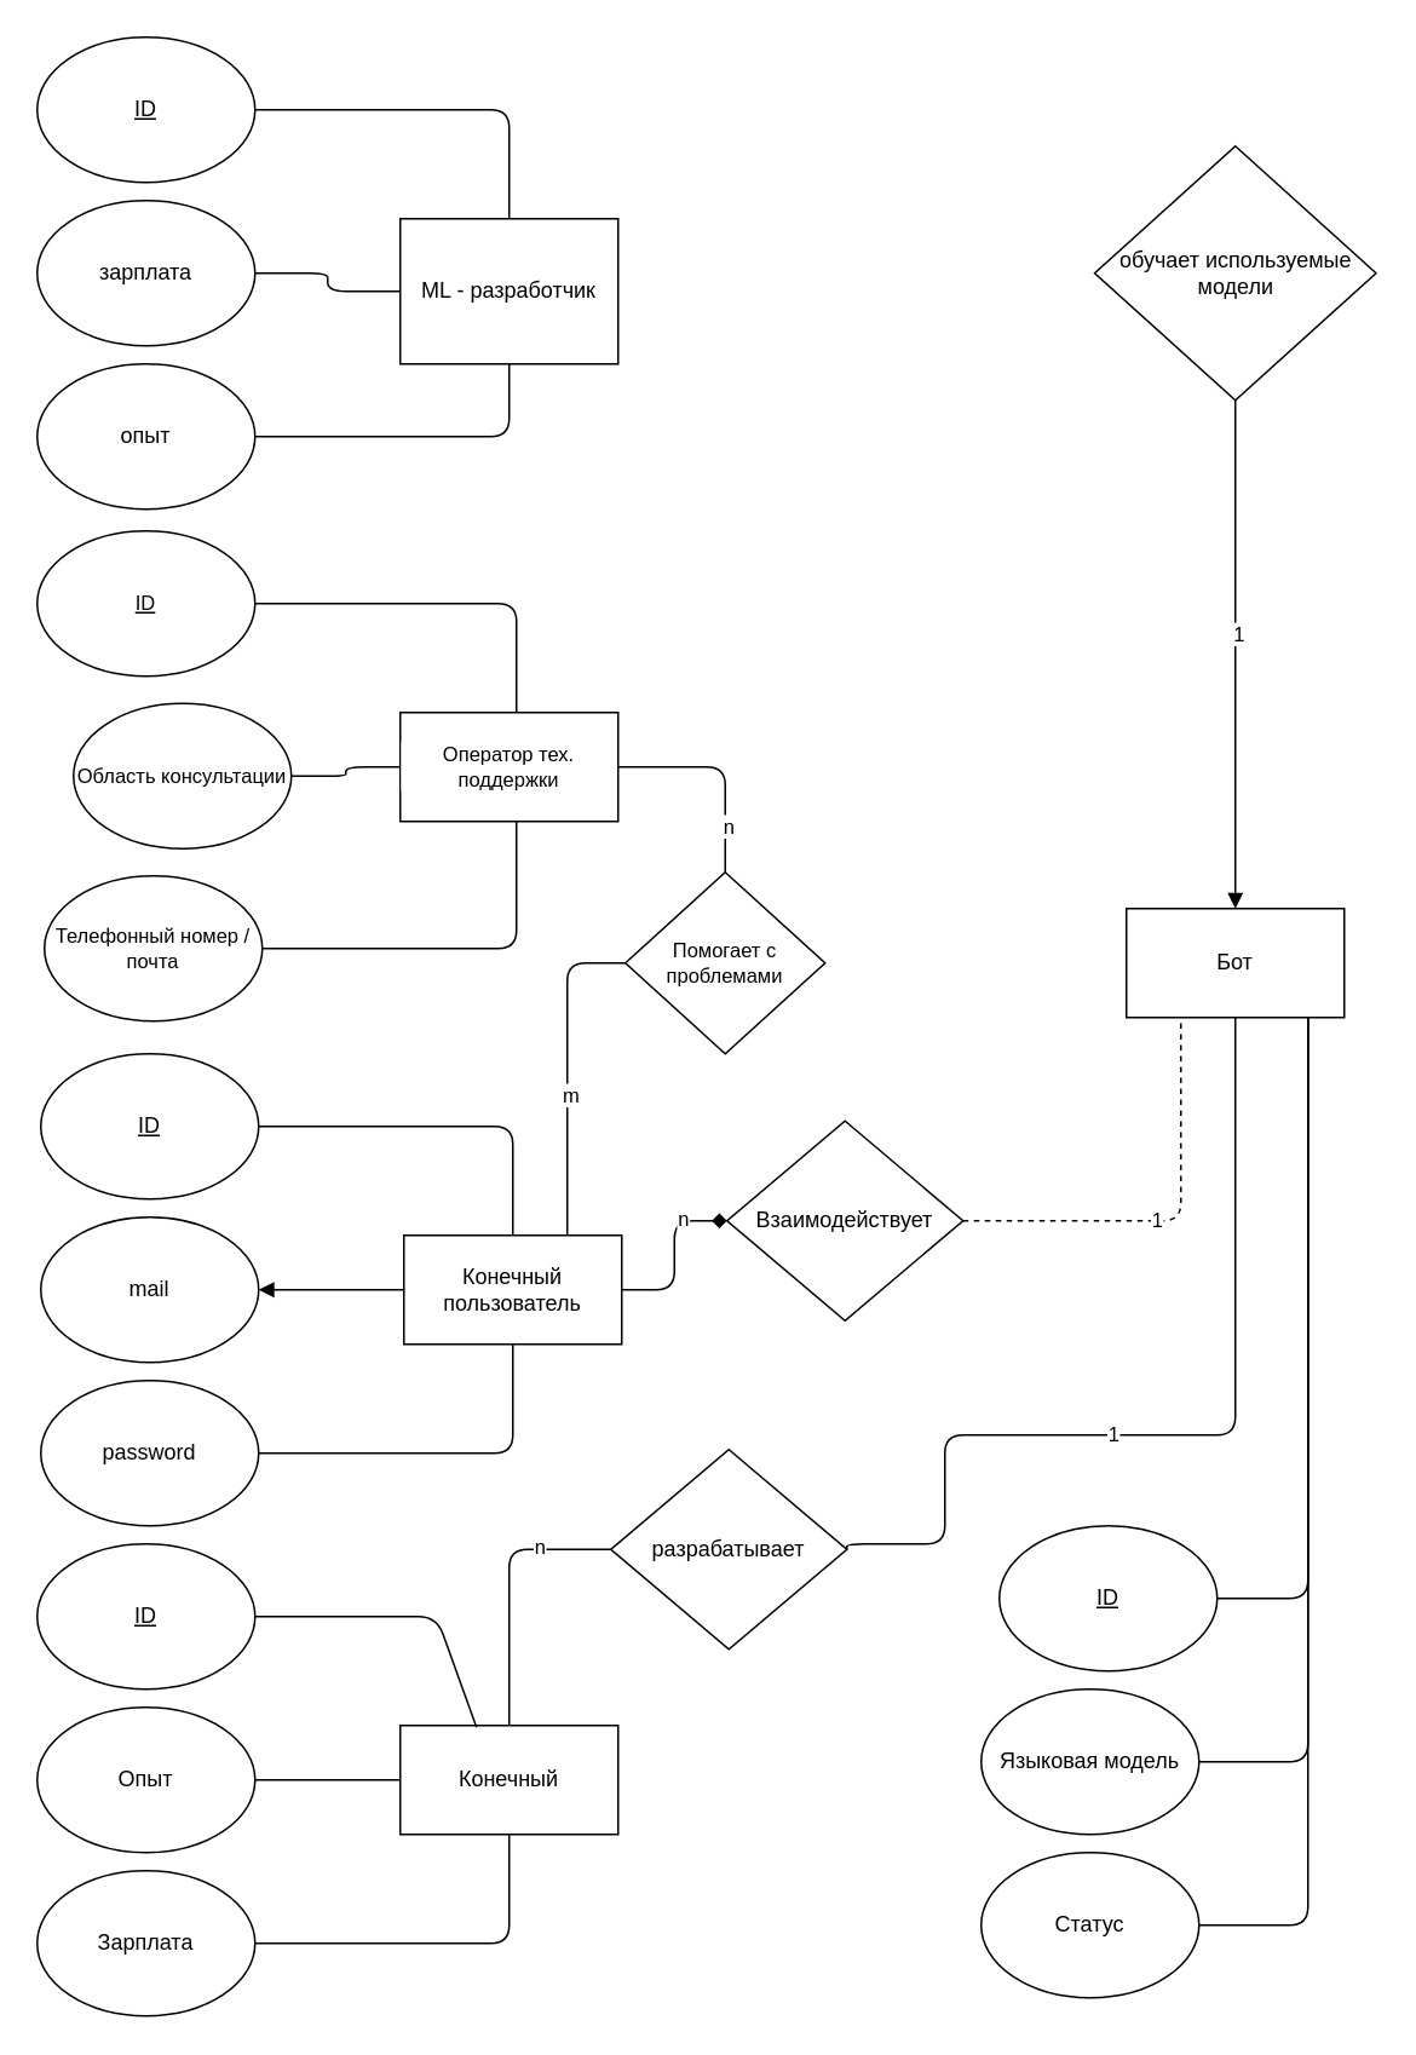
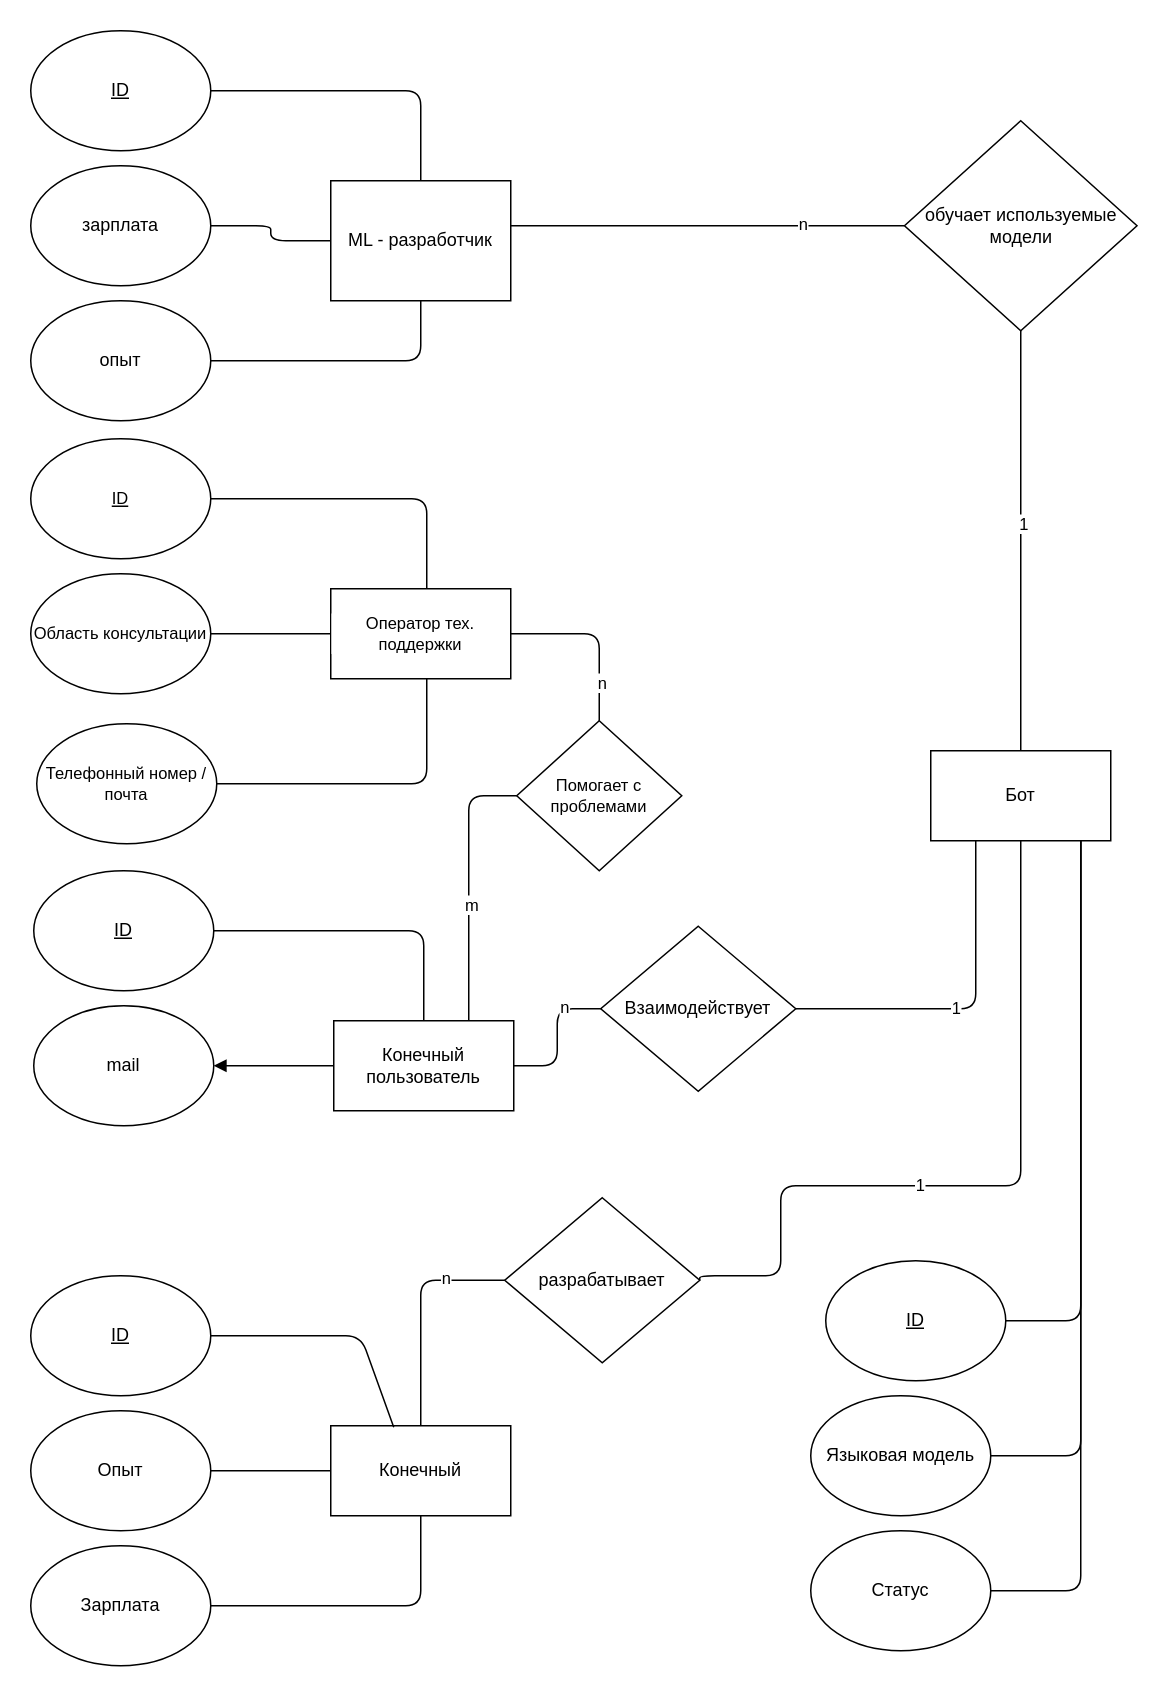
  <mxCell id="0" />
  <mxCell id="1" parent="0" />
  <mxCell id="2" value="&lt;u&gt;ID&lt;/u&gt;" style="ellipse;whiteSpace=wrap;html=1;" vertex="1" parent="1"><mxGeometry x="22" y="580" width="120" height="80" as="geometry" /></mxCell>
- <mxCell id="3" value="password" style="ellipse;whiteSpace=wrap;html=1;" vertex="1" parent="1"><mxGeometry x="22" y="760" width="120" height="80" as="geometry" /></mxCell>
  <mxCell id="4" value="mail" style="ellipse;whiteSpace=wrap;html=1;" vertex="1" parent="1"><mxGeometry x="22" y="670" width="120" height="80" as="geometry" /></mxCell>
  <mxCell id="5" style="edgeStyle=orthogonalEdgeStyle;rounded=1;orthogonalLoop=1;jettySize=auto;html=1;entryX=1;entryY=0.5;entryDx=0;entryDy=0;curved=0;endArrow=block;startFill=0;" edge="1" parent="1" source="9" target="4"><mxGeometry relative="1" as="geometry" /></mxCell>
- <mxCell id="6" style="edgeStyle=orthogonalEdgeStyle;rounded=1;orthogonalLoop=1;jettySize=auto;html=1;exitX=0.5;exitY=1;exitDx=0;exitDy=0;entryX=1;entryY=0.5;entryDx=0;entryDy=0;curved=0;endArrow=none;startFill=0;" edge="1" parent="1" source="9" target="3"><mxGeometry relative="1" as="geometry" /></mxCell>
- <mxCell id="7" style="edgeStyle=orthogonalEdgeStyle;rounded=1;orthogonalLoop=1;jettySize=auto;html=1;entryX=0;entryY=0.5;entryDx=0;entryDy=0;curved=0;endArrow=diamond;startFill=0;" edge="1" parent="1" source="9" target="13"><mxGeometry relative="1" as="geometry" /></mxCell>
+ <mxCell id="7" style="edgeStyle=orthogonalEdgeStyle;rounded=1;orthogonalLoop=1;jettySize=auto;html=1;entryX=0;entryY=0.5;entryDx=0;entryDy=0;curved=0;endArrow=none;startFill=0;" edge="1" parent="1" source="9" target="13"><mxGeometry relative="1" as="geometry" /></mxCell>
  <mxCell id="8" value="n" style="edgeLabel;html=1;align=center;verticalAlign=middle;resizable=0;points=[];" vertex="1" connectable="0" parent="7"><mxGeometry x="0.481" y="2" relative="1" as="geometry"><mxPoint as="offset" /></mxGeometry></mxCell>
  <mxCell id="9" value="Конечный пользователь" style="rounded=0;whiteSpace=wrap;html=1;" vertex="1" parent="1"><mxGeometry x="222" y="680" width="120" height="60" as="geometry" /></mxCell>
  <mxCell id="10" value="" style="endArrow=none;html=1;rounded=1;exitX=1;exitY=0.5;exitDx=0;exitDy=0;entryX=0.5;entryY=0;entryDx=0;entryDy=0;curved=0;" edge="1" parent="1" source="2" target="9"><mxGeometry width="50" height="50" relative="1" as="geometry"><mxPoint x="372" y="1030" as="sourcePoint" /><mxPoint x="422" y="980" as="targetPoint" /><Array as="points"><mxPoint x="282" y="620" /></Array></mxGeometry></mxCell>
- <mxCell id="11" style="edgeStyle=orthogonalEdgeStyle;rounded=1;orthogonalLoop=1;jettySize=auto;html=1;endArrow=none;startFill=0;entryX=0.25;entryY=1;entryDx=0;entryDy=0;curved=0;dashed=1;" edge="1" parent="1" source="13" target="17"><mxGeometry relative="1" as="geometry"><mxPoint x="620" y="630" as="targetPoint" /></mxGeometry></mxCell>
+ <mxCell id="11" style="edgeStyle=orthogonalEdgeStyle;rounded=1;orthogonalLoop=1;jettySize=auto;html=1;endArrow=none;startFill=0;entryX=0.25;entryY=1;entryDx=0;entryDy=0;curved=0;" edge="1" parent="1" source="13" target="17"><mxGeometry relative="1" as="geometry"><mxPoint x="620" y="630" as="targetPoint" /></mxGeometry></mxCell>
  <mxCell id="12" value="1" style="edgeLabel;html=1;align=center;verticalAlign=middle;resizable=0;points=[];" vertex="1" connectable="0" parent="11"><mxGeometry x="-0.083" y="1" relative="1" as="geometry"><mxPoint as="offset" /></mxGeometry></mxCell>
  <mxCell id="13" value="Взаимодействует" style="rhombus;whiteSpace=wrap;html=1;" vertex="1" parent="1"><mxGeometry x="400" y="617" width="130" height="110" as="geometry" /></mxCell>
  <mxCell id="14" style="edgeStyle=orthogonalEdgeStyle;rounded=1;orthogonalLoop=1;jettySize=auto;html=1;entryX=1;entryY=0.5;entryDx=0;entryDy=0;endArrow=none;startFill=0;curved=0;" edge="1" parent="1" source="17" target="18"><mxGeometry relative="1" as="geometry"><Array as="points"><mxPoint x="720" y="880" /></Array></mxGeometry></mxCell>
  <mxCell id="15" style="edgeStyle=orthogonalEdgeStyle;rounded=1;orthogonalLoop=1;jettySize=auto;html=1;entryX=1;entryY=0.5;entryDx=0;entryDy=0;endArrow=none;startFill=0;curved=0;" edge="1" parent="1" source="17" target="19"><mxGeometry relative="1" as="geometry"><Array as="points"><mxPoint x="720" y="970" /></Array></mxGeometry></mxCell>
  <mxCell id="16" style="edgeStyle=orthogonalEdgeStyle;shape=connector;curved=0;rounded=1;orthogonalLoop=1;jettySize=auto;html=1;entryX=1;entryY=0.5;entryDx=0;entryDy=0;strokeColor=default;align=center;verticalAlign=middle;fontFamily=Helvetica;fontSize=11;fontColor=default;labelBackgroundColor=default;startFill=0;endArrow=none;" edge="1" parent="1" source="17" target="20"><mxGeometry relative="1" as="geometry"><Array as="points"><mxPoint x="720" y="1060" /></Array></mxGeometry></mxCell>
  <mxCell id="17" value="Бот" style="rounded=0;whiteSpace=wrap;html=1;" vertex="1" parent="1"><mxGeometry x="620" y="500" width="120" height="60" as="geometry" /></mxCell>
  <mxCell id="18" value="&lt;u&gt;ID&lt;/u&gt;" style="ellipse;whiteSpace=wrap;html=1;" vertex="1" parent="1"><mxGeometry x="550" y="840" width="120" height="80" as="geometry" /></mxCell>
  <mxCell id="19" value="Языковая модель" style="ellipse;whiteSpace=wrap;html=1;" vertex="1" parent="1"><mxGeometry x="540" y="930" width="120" height="80" as="geometry" /></mxCell>
  <mxCell id="20" value="Статус" style="ellipse;whiteSpace=wrap;html=1;" vertex="1" parent="1"><mxGeometry x="540" y="1020" width="120" height="80" as="geometry" /></mxCell>
  <mxCell id="21" value="&lt;u&gt;ID&lt;/u&gt;" style="ellipse;whiteSpace=wrap;html=1;" vertex="1" parent="1"><mxGeometry x="20" y="850" width="120" height="80" as="geometry" /></mxCell>
  <mxCell id="22" value="Зарплата" style="ellipse;whiteSpace=wrap;html=1;" vertex="1" parent="1"><mxGeometry x="20" y="1030" width="120" height="80" as="geometry" /></mxCell>
  <mxCell id="23" value="Опыт" style="ellipse;whiteSpace=wrap;html=1;" vertex="1" parent="1"><mxGeometry x="20" y="940" width="120" height="80" as="geometry" /></mxCell>
  <mxCell id="24" style="edgeStyle=orthogonalEdgeStyle;rounded=1;orthogonalLoop=1;jettySize=auto;html=1;entryX=1;entryY=0.5;entryDx=0;entryDy=0;curved=0;endArrow=none;startFill=0;" edge="1" parent="1" source="28" target="23"><mxGeometry relative="1" as="geometry" /></mxCell>
  <mxCell id="25" style="edgeStyle=orthogonalEdgeStyle;rounded=1;orthogonalLoop=1;jettySize=auto;html=1;exitX=0.5;exitY=1;exitDx=0;exitDy=0;entryX=1;entryY=0.5;entryDx=0;entryDy=0;curved=0;endArrow=none;startFill=0;" edge="1" parent="1" source="28" target="22"><mxGeometry relative="1" as="geometry" /></mxCell>
  <mxCell id="26" style="edgeStyle=orthogonalEdgeStyle;rounded=1;orthogonalLoop=1;jettySize=auto;html=1;entryX=0;entryY=0.5;entryDx=0;entryDy=0;curved=0;endArrow=none;startFill=0;" edge="1" parent="1" source="28" target="32"><mxGeometry relative="1" as="geometry" /></mxCell>
  <mxCell id="27" value="n" style="edgeLabel;html=1;align=center;verticalAlign=middle;resizable=0;points=[];" vertex="1" connectable="0" parent="26"><mxGeometry x="0.481" y="2" relative="1" as="geometry"><mxPoint as="offset" /></mxGeometry></mxCell>
  <mxCell id="28" value="Конечный" style="rounded=0;whiteSpace=wrap;html=1;" vertex="1" parent="1"><mxGeometry x="220" y="950" width="120" height="60" as="geometry" /></mxCell>
  <mxCell id="29" value="" style="endArrow=none;html=1;rounded=1;exitX=1;exitY=0.5;exitDx=0;exitDy=0;entryX=0.35;entryY=0.017;entryDx=0;entryDy=0;curved=0;entryPerimeter=0;" edge="1" parent="1" source="21" target="28"><mxGeometry width="50" height="50" relative="1" as="geometry"><mxPoint x="370" y="1300" as="sourcePoint" /><mxPoint x="420" y="1250" as="targetPoint" /><Array as="points"><mxPoint x="240" y="890" /></Array></mxGeometry></mxCell>
  <mxCell id="30" style="edgeStyle=orthogonalEdgeStyle;rounded=1;orthogonalLoop=1;jettySize=auto;html=1;endArrow=none;startFill=0;entryX=0.5;entryY=1;entryDx=0;entryDy=0;curved=0;exitX=1;exitY=0.5;exitDx=0;exitDy=0;" edge="1" parent="1" source="32" target="17"><mxGeometry relative="1" as="geometry"><mxPoint x="620" y="770" as="targetPoint" /><Array as="points"><mxPoint x="466" y="850" /><mxPoint x="520" y="850" /><mxPoint x="520" y="790" /><mxPoint x="680" y="790" /></Array></mxGeometry></mxCell>
  <mxCell id="31" value="1" style="edgeLabel;html=1;align=center;verticalAlign=middle;resizable=0;points=[];fontFamily=Helvetica;fontSize=11;fontColor=default;labelBackgroundColor=default;" vertex="1" connectable="0" parent="30"><mxGeometry x="-0.177" y="1" relative="1" as="geometry"><mxPoint as="offset" /></mxGeometry></mxCell>
  <mxCell id="32" value="разрабатывает" style="rhombus;whiteSpace=wrap;html=1;" vertex="1" parent="1"><mxGeometry x="336" y="798" width="130" height="110" as="geometry" /></mxCell>
  <mxCell id="33" value="&lt;u&gt;ID&lt;/u&gt;" style="ellipse;whiteSpace=wrap;html=1;" vertex="1" parent="1"><mxGeometry x="20" y="20" width="120" height="80" as="geometry" /></mxCell>
  <mxCell id="34" value="опыт" style="ellipse;whiteSpace=wrap;html=1;" vertex="1" parent="1"><mxGeometry x="20" y="200" width="120" height="80" as="geometry" /></mxCell>
  <mxCell id="35" value="зарплата" style="ellipse;whiteSpace=wrap;html=1;" vertex="1" parent="1"><mxGeometry x="20" y="110" width="120" height="80" as="geometry" /></mxCell>
  <mxCell id="36" style="edgeStyle=orthogonalEdgeStyle;rounded=1;orthogonalLoop=1;jettySize=auto;html=1;entryX=1;entryY=0.5;entryDx=0;entryDy=0;curved=0;endArrow=none;startFill=0;" edge="1" parent="1" source="40" target="35"><mxGeometry relative="1" as="geometry" /></mxCell>
  <mxCell id="37" style="edgeStyle=orthogonalEdgeStyle;rounded=1;orthogonalLoop=1;jettySize=auto;html=1;exitX=0.5;exitY=1;exitDx=0;exitDy=0;entryX=1;entryY=0.5;entryDx=0;entryDy=0;curved=0;endArrow=none;startFill=0;" edge="1" parent="1" source="40" target="34"><mxGeometry relative="1" as="geometry" /></mxCell>
+ <mxCell id="38" style="edgeStyle=orthogonalEdgeStyle;rounded=1;orthogonalLoop=1;jettySize=auto;html=1;entryX=0;entryY=0.5;entryDx=0;entryDy=0;curved=0;endArrow=none;startFill=0;" edge="1" parent="1" source="40" target="44"><mxGeometry relative="1" as="geometry"><mxPoint x="394" y="150" as="targetPoint" /><Array as="points"><mxPoint x="440" y="150" /><mxPoint x="440" y="150" /></Array></mxGeometry></mxCell>
+ <mxCell id="39" value="n" style="edgeLabel;html=1;align=center;verticalAlign=middle;resizable=0;points=[];" vertex="1" connectable="0" parent="38"><mxGeometry x="0.481" y="2" relative="1" as="geometry"><mxPoint as="offset" /></mxGeometry></mxCell>
  <mxCell id="40" value="ML - разработчик" style="rounded=0;whiteSpace=wrap;html=1;" vertex="1" parent="1"><mxGeometry x="220" y="120" width="120" height="80" as="geometry" /></mxCell>
  <mxCell id="41" value="" style="endArrow=none;html=1;rounded=1;exitX=1;exitY=0.5;exitDx=0;exitDy=0;entryX=0.5;entryY=0;entryDx=0;entryDy=0;curved=0;" edge="1" parent="1" source="33" target="40"><mxGeometry width="50" height="50" relative="1" as="geometry"><mxPoint x="370" y="470" as="sourcePoint" /><mxPoint x="420" y="420" as="targetPoint" /><Array as="points"><mxPoint x="280" y="60" /></Array></mxGeometry></mxCell>
- <mxCell id="42" style="edgeStyle=orthogonalEdgeStyle;rounded=1;orthogonalLoop=1;jettySize=auto;html=1;endArrow=block;startFill=0;entryX=0.5;entryY=0;entryDx=0;entryDy=0;curved=0;" edge="1" parent="1" source="44" target="17"><mxGeometry relative="1" as="geometry"><mxPoint x="620" y="190" as="targetPoint" /></mxGeometry></mxCell>
+ <mxCell id="42" style="edgeStyle=orthogonalEdgeStyle;rounded=1;orthogonalLoop=1;jettySize=auto;html=1;endArrow=none;startFill=0;entryX=0.5;entryY=0;entryDx=0;entryDy=0;curved=0;" edge="1" parent="1" source="44" target="17"><mxGeometry relative="1" as="geometry"><mxPoint x="620" y="190" as="targetPoint" /></mxGeometry></mxCell>
  <mxCell id="43" value="1" style="edgeLabel;html=1;align=center;verticalAlign=middle;resizable=0;points=[];" vertex="1" connectable="0" parent="42"><mxGeometry x="-0.083" y="1" relative="1" as="geometry"><mxPoint as="offset" /></mxGeometry></mxCell>
  <mxCell id="44" value="обучает используемые модели" style="rhombus;whiteSpace=wrap;html=1;" vertex="1" parent="1"><mxGeometry x="602.5" y="80" width="155" height="140" as="geometry" /></mxCell>
  <mxCell id="45" style="edgeStyle=orthogonalEdgeStyle;shape=connector;curved=0;rounded=1;orthogonalLoop=1;jettySize=auto;html=1;entryX=1;entryY=0.5;entryDx=0;entryDy=0;strokeColor=default;align=center;verticalAlign=middle;fontFamily=Helvetica;fontSize=11;fontColor=default;labelBackgroundColor=default;startFill=0;endArrow=none;" edge="1" parent="1" source="50" target="51"><mxGeometry relative="1" as="geometry"><Array as="points"><mxPoint x="284" y="332" /></Array></mxGeometry></mxCell>
  <mxCell id="46" style="edgeStyle=orthogonalEdgeStyle;shape=connector;curved=0;rounded=1;orthogonalLoop=1;jettySize=auto;html=1;entryX=1;entryY=0.5;entryDx=0;entryDy=0;strokeColor=default;align=center;verticalAlign=middle;fontFamily=Helvetica;fontSize=11;fontColor=default;labelBackgroundColor=default;startFill=0;endArrow=none;" edge="1" parent="1" source="50" target="52"><mxGeometry relative="1" as="geometry" /></mxCell>
  <mxCell id="47" style="edgeStyle=orthogonalEdgeStyle;shape=connector;curved=0;rounded=1;orthogonalLoop=1;jettySize=auto;html=1;entryX=1;entryY=0.5;entryDx=0;entryDy=0;strokeColor=default;align=center;verticalAlign=middle;fontFamily=Helvetica;fontSize=11;fontColor=default;labelBackgroundColor=default;startFill=0;endArrow=none;" edge="1" parent="1" source="50" target="53"><mxGeometry relative="1" as="geometry"><Array as="points"><mxPoint x="284" y="522" /></Array></mxGeometry></mxCell>
  <mxCell id="48" style="edgeStyle=orthogonalEdgeStyle;shape=connector;curved=0;rounded=1;orthogonalLoop=1;jettySize=auto;html=1;entryX=0.5;entryY=0;entryDx=0;entryDy=0;strokeColor=default;align=center;verticalAlign=middle;fontFamily=Helvetica;fontSize=11;fontColor=default;labelBackgroundColor=default;startFill=0;endArrow=none;" edge="1" parent="1" source="50" target="56"><mxGeometry relative="1" as="geometry" /></mxCell>
  <mxCell id="49" value="n" style="edgeLabel;html=1;align=center;verticalAlign=middle;resizable=0;points=[];fontFamily=Helvetica;fontSize=11;fontColor=default;labelBackgroundColor=default;" vertex="1" connectable="0" parent="48"><mxGeometry x="0.556" y="1" relative="1" as="geometry"><mxPoint as="offset" /></mxGeometry></mxCell>
  <mxCell id="50" value="Оператор тех. поддержки" style="rounded=0;whiteSpace=wrap;html=1;fontFamily=Helvetica;fontSize=11;fontColor=default;labelBackgroundColor=default;" vertex="1" parent="1"><mxGeometry x="220" y="392" width="120" height="60" as="geometry" /></mxCell>
  <mxCell id="51" value="&lt;u&gt;ID&lt;/u&gt;" style="ellipse;whiteSpace=wrap;html=1;fontFamily=Helvetica;fontSize=11;fontColor=default;labelBackgroundColor=default;" vertex="1" parent="1"><mxGeometry x="20" y="292" width="120" height="80" as="geometry" /></mxCell>
- <mxCell id="52" value="Область консультации" style="ellipse;whiteSpace=wrap;html=1;fontFamily=Helvetica;fontSize=11;fontColor=default;labelBackgroundColor=none;" vertex="1" parent="1"><mxGeometry x="40" y="387" width="120" height="80" as="geometry" /></mxCell>
+ <mxCell id="52" value="Область консультации" style="ellipse;whiteSpace=wrap;html=1;fontFamily=Helvetica;fontSize=11;fontColor=default;labelBackgroundColor=none;" vertex="1" parent="1"><mxGeometry x="20" y="382" width="120" height="80" as="geometry" /></mxCell>
  <mxCell id="53" value="Телефонный номер / почта" style="ellipse;whiteSpace=wrap;html=1;fontFamily=Helvetica;fontSize=11;fontColor=default;labelBackgroundColor=none;" vertex="1" parent="1"><mxGeometry x="24" y="482" width="120" height="80" as="geometry" /></mxCell>
  <mxCell id="54" style="edgeStyle=orthogonalEdgeStyle;shape=connector;curved=0;rounded=1;orthogonalLoop=1;jettySize=auto;html=1;entryX=0.75;entryY=0;entryDx=0;entryDy=0;strokeColor=default;align=center;verticalAlign=middle;fontFamily=Helvetica;fontSize=11;fontColor=default;labelBackgroundColor=default;startFill=0;endArrow=none;" edge="1" parent="1" source="56" target="9"><mxGeometry relative="1" as="geometry" /></mxCell>
  <mxCell id="55" value="m" style="edgeLabel;html=1;align=center;verticalAlign=middle;resizable=0;points=[];fontFamily=Helvetica;fontSize=11;fontColor=default;labelBackgroundColor=default;" vertex="1" connectable="0" parent="54"><mxGeometry x="0.141" y="1" relative="1" as="geometry"><mxPoint as="offset" /></mxGeometry></mxCell>
  <mxCell id="56" value="&lt;span&gt;Помогает с проблемами&lt;/span&gt;" style="rhombus;whiteSpace=wrap;html=1;fontFamily=Helvetica;fontSize=11;fontColor=default;labelBackgroundColor=none;" vertex="1" parent="1"><mxGeometry x="344" y="480" width="110" height="100" as="geometry" /></mxCell>
